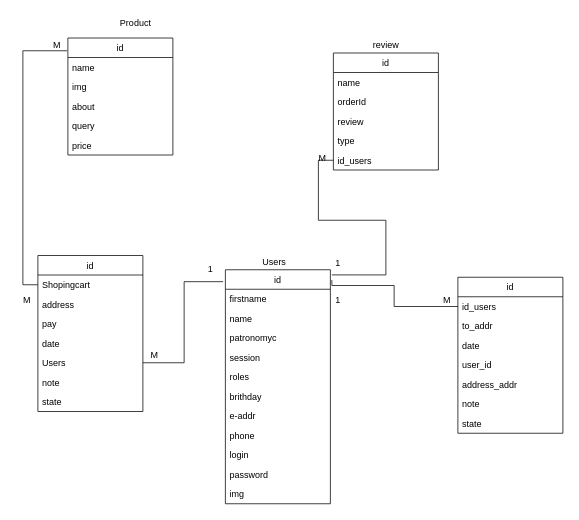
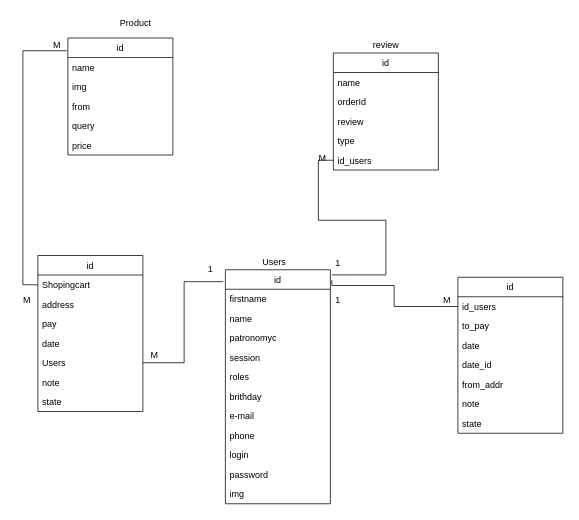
  <mxCell id="0" />
  <mxCell id="1" parent="0" />
  <mxCell id="2" value="id" style="swimlane;fontStyle=0;childLayout=stackLayout;horizontal=1;startSize=26;fillColor=none;horizontalStack=0;resizeParent=1;resizeParentMax=0;resizeLast=0;collapsible=1;marginBottom=0;" parent="1" vertex="1"><mxGeometry x="300" y="359" width="140" height="312" as="geometry" /></mxCell>
  <mxCell id="3" value="firstname" style="text;strokeColor=none;fillColor=none;align=left;verticalAlign=top;spacingLeft=4;spacingRight=4;overflow=hidden;rotatable=0;points=[[0,0.5],[1,0.5]];portConstraint=eastwest;" parent="2" vertex="1"><mxGeometry y="26" width="140" height="26" as="geometry" /></mxCell>
  <mxCell id="4" value="name" style="text;strokeColor=none;fillColor=none;align=left;verticalAlign=top;spacingLeft=4;spacingRight=4;overflow=hidden;rotatable=0;points=[[0,0.5],[1,0.5]];portConstraint=eastwest;" parent="2" vertex="1"><mxGeometry y="52" width="140" height="26" as="geometry" /></mxCell>
  <mxCell id="5" value="patronomyc" style="text;strokeColor=none;fillColor=none;align=left;verticalAlign=top;spacingLeft=4;spacingRight=4;overflow=hidden;rotatable=0;points=[[0,0.5],[1,0.5]];portConstraint=eastwest;" parent="2" vertex="1"><mxGeometry y="78" width="140" height="26" as="geometry" /></mxCell>
  <mxCell id="6" value="session&#10;" style="text;strokeColor=none;fillColor=none;align=left;verticalAlign=top;spacingLeft=4;spacingRight=4;overflow=hidden;rotatable=0;points=[[0,0.5],[1,0.5]];portConstraint=eastwest;" parent="2" vertex="1"><mxGeometry y="104" width="140" height="26" as="geometry" /></mxCell>
  <mxCell id="7" value="roles" style="text;strokeColor=none;fillColor=none;align=left;verticalAlign=top;spacingLeft=4;spacingRight=4;overflow=hidden;rotatable=0;points=[[0,0.5],[1,0.5]];portConstraint=eastwest;" parent="2" vertex="1"><mxGeometry y="130" width="140" height="26" as="geometry" /></mxCell>
  <mxCell id="8" value="brithday" style="text;strokeColor=none;fillColor=none;align=left;verticalAlign=top;spacingLeft=4;spacingRight=4;overflow=hidden;rotatable=0;points=[[0,0.5],[1,0.5]];portConstraint=eastwest;" parent="2" vertex="1"><mxGeometry y="156" width="140" height="26" as="geometry" /></mxCell>
- <mxCell id="9" value="e-addr&#10;" style="text;strokeColor=none;fillColor=none;align=left;verticalAlign=top;spacingLeft=4;spacingRight=4;overflow=hidden;rotatable=0;points=[[0,0.5],[1,0.5]];portConstraint=eastwest;" parent="2" vertex="1"><mxGeometry y="182" width="140" height="26" as="geometry" /></mxCell>
+ <mxCell id="9" value="e-mail&#10;" style="text;strokeColor=none;fillColor=none;align=left;verticalAlign=top;spacingLeft=4;spacingRight=4;overflow=hidden;rotatable=0;points=[[0,0.5],[1,0.5]];portConstraint=eastwest;" parent="2" vertex="1"><mxGeometry y="182" width="140" height="26" as="geometry" /></mxCell>
  <mxCell id="10" value="phone" style="text;strokeColor=none;fillColor=none;align=left;verticalAlign=top;spacingLeft=4;spacingRight=4;overflow=hidden;rotatable=0;points=[[0,0.5],[1,0.5]];portConstraint=eastwest;" parent="2" vertex="1"><mxGeometry y="208" width="140" height="26" as="geometry" /></mxCell>
  <mxCell id="11" value="login&#10;" style="text;strokeColor=none;fillColor=none;align=left;verticalAlign=top;spacingLeft=4;spacingRight=4;overflow=hidden;rotatable=0;points=[[0,0.5],[1,0.5]];portConstraint=eastwest;" parent="2" vertex="1"><mxGeometry y="234" width="140" height="26" as="geometry" /></mxCell>
  <mxCell id="12" value="password" style="text;strokeColor=none;fillColor=none;align=left;verticalAlign=top;spacingLeft=4;spacingRight=4;overflow=hidden;rotatable=0;points=[[0,0.5],[1,0.5]];portConstraint=eastwest;" parent="2" vertex="1"><mxGeometry y="260" width="140" height="26" as="geometry" /></mxCell>
  <mxCell id="13" value="img" style="text;strokeColor=none;fillColor=none;align=left;verticalAlign=top;spacingLeft=4;spacingRight=4;overflow=hidden;rotatable=0;points=[[0,0.5],[1,0.5]];portConstraint=eastwest;" parent="2" vertex="1"><mxGeometry y="286" width="140" height="26" as="geometry" /></mxCell>
  <mxCell id="14" value="Users" style="text;html=1;align=center;verticalAlign=middle;resizable=0;points=[];autosize=1;" parent="1" vertex="1"><mxGeometry x="340" y="339" width="50" height="20" as="geometry" /></mxCell>
  <mxCell id="15" value="id" style="swimlane;fontStyle=0;childLayout=stackLayout;horizontal=1;startSize=26;fillColor=none;horizontalStack=0;resizeParent=1;resizeParentMax=0;resizeLast=0;collapsible=1;marginBottom=0;" parent="1" vertex="1"><mxGeometry x="90" y="50" width="140" height="156" as="geometry" /></mxCell>
  <mxCell id="16" value="name" style="text;strokeColor=none;fillColor=none;align=left;verticalAlign=top;spacingLeft=4;spacingRight=4;overflow=hidden;rotatable=0;points=[[0,0.5],[1,0.5]];portConstraint=eastwest;" parent="15" vertex="1"><mxGeometry y="26" width="140" height="26" as="geometry" /></mxCell>
  <mxCell id="17" value="img" style="text;strokeColor=none;fillColor=none;align=left;verticalAlign=top;spacingLeft=4;spacingRight=4;overflow=hidden;rotatable=0;points=[[0,0.5],[1,0.5]];portConstraint=eastwest;" parent="15" vertex="1"><mxGeometry y="52" width="140" height="26" as="geometry" /></mxCell>
- <mxCell id="18" value="about" style="text;strokeColor=none;fillColor=none;align=left;verticalAlign=top;spacingLeft=4;spacingRight=4;overflow=hidden;rotatable=0;points=[[0,0.5],[1,0.5]];portConstraint=eastwest;" parent="15" vertex="1"><mxGeometry y="78" width="140" height="26" as="geometry" /></mxCell>
+ <mxCell id="18" value="from" style="text;strokeColor=none;fillColor=none;align=left;verticalAlign=top;spacingLeft=4;spacingRight=4;overflow=hidden;rotatable=0;points=[[0,0.5],[1,0.5]];portConstraint=eastwest;" parent="15" vertex="1"><mxGeometry y="78" width="140" height="26" as="geometry" /></mxCell>
  <mxCell id="19" value="query" style="text;strokeColor=none;fillColor=none;align=left;verticalAlign=top;spacingLeft=4;spacingRight=4;overflow=hidden;rotatable=0;points=[[0,0.5],[1,0.5]];portConstraint=eastwest;" parent="15" vertex="1"><mxGeometry y="104" width="140" height="26" as="geometry" /></mxCell>
  <mxCell id="20" value="price" style="text;strokeColor=none;fillColor=none;align=left;verticalAlign=top;spacingLeft=4;spacingRight=4;overflow=hidden;rotatable=0;points=[[0,0.5],[1,0.5]];portConstraint=eastwest;" parent="15" vertex="1"><mxGeometry y="130" width="140" height="26" as="geometry" /></mxCell>
  <mxCell id="21" value="Product&lt;br&gt;" style="text;html=1;align=center;verticalAlign=middle;resizable=0;points=[];autosize=1;" parent="1" vertex="1"><mxGeometry x="150" y="20" width="60" height="20" as="geometry" /></mxCell>
  <mxCell id="22" value="id" style="swimlane;fontStyle=0;childLayout=stackLayout;horizontal=1;startSize=26;fillColor=none;horizontalStack=0;resizeParent=1;resizeParentMax=0;resizeLast=0;collapsible=1;marginBottom=0;" parent="1" vertex="1"><mxGeometry x="610" y="369" width="140" height="208" as="geometry" /></mxCell>
  <mxCell id="23" value="id_users" style="text;strokeColor=none;fillColor=none;align=left;verticalAlign=top;spacingLeft=4;spacingRight=4;overflow=hidden;rotatable=0;points=[[0,0.5],[1,0.5]];portConstraint=eastwest;" parent="22" vertex="1"><mxGeometry y="26" width="140" height="26" as="geometry" /></mxCell>
- <mxCell id="24" value="to_addr" style="text;strokeColor=none;fillColor=none;align=left;verticalAlign=top;spacingLeft=4;spacingRight=4;overflow=hidden;rotatable=0;points=[[0,0.5],[1,0.5]];portConstraint=eastwest;" parent="22" vertex="1"><mxGeometry y="52" width="140" height="26" as="geometry" /></mxCell>
+ <mxCell id="24" value="to_pay" style="text;strokeColor=none;fillColor=none;align=left;verticalAlign=top;spacingLeft=4;spacingRight=4;overflow=hidden;rotatable=0;points=[[0,0.5],[1,0.5]];portConstraint=eastwest;" parent="22" vertex="1"><mxGeometry y="52" width="140" height="26" as="geometry" /></mxCell>
  <mxCell id="25" value="date" style="text;strokeColor=none;fillColor=none;align=left;verticalAlign=top;spacingLeft=4;spacingRight=4;overflow=hidden;rotatable=0;points=[[0,0.5],[1,0.5]];portConstraint=eastwest;" parent="22" vertex="1"><mxGeometry y="78" width="140" height="26" as="geometry" /></mxCell>
- <mxCell id="26" value="user_id" style="text;strokeColor=none;fillColor=none;align=left;verticalAlign=top;spacingLeft=4;spacingRight=4;overflow=hidden;rotatable=0;points=[[0,0.5],[1,0.5]];portConstraint=eastwest;" parent="22" vertex="1"><mxGeometry y="104" width="140" height="26" as="geometry" /></mxCell>
- <mxCell id="27" value="address_addr" style="text;strokeColor=none;fillColor=none;align=left;verticalAlign=top;spacingLeft=4;spacingRight=4;overflow=hidden;rotatable=0;points=[[0,0.5],[1,0.5]];portConstraint=eastwest;" parent="22" vertex="1"><mxGeometry y="130" width="140" height="26" as="geometry" /></mxCell>
+ <mxCell id="26" value="date_id" style="text;strokeColor=none;fillColor=none;align=left;verticalAlign=top;spacingLeft=4;spacingRight=4;overflow=hidden;rotatable=0;points=[[0,0.5],[1,0.5]];portConstraint=eastwest;" parent="22" vertex="1"><mxGeometry y="104" width="140" height="26" as="geometry" /></mxCell>
+ <mxCell id="27" value="from_addr" style="text;strokeColor=none;fillColor=none;align=left;verticalAlign=top;spacingLeft=4;spacingRight=4;overflow=hidden;rotatable=0;points=[[0,0.5],[1,0.5]];portConstraint=eastwest;" parent="22" vertex="1"><mxGeometry y="130" width="140" height="26" as="geometry" /></mxCell>
  <mxCell id="28" value="note" style="text;strokeColor=none;fillColor=none;align=left;verticalAlign=top;spacingLeft=4;spacingRight=4;overflow=hidden;rotatable=0;points=[[0,0.5],[1,0.5]];portConstraint=eastwest;" parent="22" vertex="1"><mxGeometry y="156" width="140" height="26" as="geometry" /></mxCell>
  <mxCell id="29" value="state" style="text;strokeColor=none;fillColor=none;align=left;verticalAlign=top;spacingLeft=4;spacingRight=4;overflow=hidden;rotatable=0;points=[[0,0.5],[1,0.5]];portConstraint=eastwest;" parent="22" vertex="1"><mxGeometry y="182" width="140" height="26" as="geometry" /></mxCell>
  <mxCell id="30" value="id" style="swimlane;fontStyle=0;childLayout=stackLayout;horizontal=1;startSize=26;fillColor=none;horizontalStack=0;resizeParent=1;resizeParentMax=0;resizeLast=0;collapsible=1;marginBottom=0;" parent="1" vertex="1"><mxGeometry x="50" y="340" width="140" height="208" as="geometry" /></mxCell>
  <mxCell id="31" value="Shopingcart" style="text;strokeColor=none;fillColor=none;align=left;verticalAlign=top;spacingLeft=4;spacingRight=4;overflow=hidden;rotatable=0;points=[[0,0.5],[1,0.5]];portConstraint=eastwest;" parent="30" vertex="1"><mxGeometry y="26" width="140" height="26" as="geometry" /></mxCell>
  <mxCell id="32" value="address" style="text;strokeColor=none;fillColor=none;align=left;verticalAlign=top;spacingLeft=4;spacingRight=4;overflow=hidden;rotatable=0;points=[[0,0.5],[1,0.5]];portConstraint=eastwest;" parent="30" vertex="1"><mxGeometry y="52" width="140" height="26" as="geometry" /></mxCell>
  <mxCell id="33" value="pay" style="text;strokeColor=none;fillColor=none;align=left;verticalAlign=top;spacingLeft=4;spacingRight=4;overflow=hidden;rotatable=0;points=[[0,0.5],[1,0.5]];portConstraint=eastwest;" parent="30" vertex="1"><mxGeometry y="78" width="140" height="26" as="geometry" /></mxCell>
  <mxCell id="34" value="date" style="text;strokeColor=none;fillColor=none;align=left;verticalAlign=top;spacingLeft=4;spacingRight=4;overflow=hidden;rotatable=0;points=[[0,0.5],[1,0.5]];portConstraint=eastwest;" parent="30" vertex="1"><mxGeometry y="104" width="140" height="26" as="geometry" /></mxCell>
  <mxCell id="35" value="Users" style="text;strokeColor=none;fillColor=none;align=left;verticalAlign=top;spacingLeft=4;spacingRight=4;overflow=hidden;rotatable=0;points=[[0,0.5],[1,0.5]];portConstraint=eastwest;" parent="30" vertex="1"><mxGeometry y="130" width="140" height="26" as="geometry" /></mxCell>
  <mxCell id="36" value="note" style="text;strokeColor=none;fillColor=none;align=left;verticalAlign=top;spacingLeft=4;spacingRight=4;overflow=hidden;rotatable=0;points=[[0,0.5],[1,0.5]];portConstraint=eastwest;" parent="30" vertex="1"><mxGeometry y="156" width="140" height="26" as="geometry" /></mxCell>
  <mxCell id="37" value="state" style="text;strokeColor=none;fillColor=none;align=left;verticalAlign=top;spacingLeft=4;spacingRight=4;overflow=hidden;rotatable=0;points=[[0,0.5],[1,0.5]];portConstraint=eastwest;" parent="30" vertex="1"><mxGeometry y="182" width="140" height="26" as="geometry" /></mxCell>
  <mxCell id="38" style="edgeStyle=orthogonalEdgeStyle;rounded=0;orthogonalLoop=1;jettySize=auto;html=1;exitX=0;exitY=0.5;exitDx=0;exitDy=0;entryX=1.014;entryY=0.044;entryDx=0;entryDy=0;entryPerimeter=0;endArrow=none;endFill=0;" parent="1" source="23" target="2" edge="1"><mxGeometry relative="1" as="geometry"><Array as="points"><mxPoint x="525" y="408" /><mxPoint x="525" y="380" /><mxPoint x="442" y="380" /></Array></mxGeometry></mxCell>
  <mxCell id="39" style="edgeStyle=orthogonalEdgeStyle;rounded=0;orthogonalLoop=1;jettySize=auto;html=1;exitX=1;exitY=0.5;exitDx=0;exitDy=0;entryX=-0.021;entryY=0.051;entryDx=0;entryDy=0;entryPerimeter=0;endArrow=none;endFill=0;" parent="1" source="35" target="2" edge="1"><mxGeometry relative="1" as="geometry" /></mxCell>
  <mxCell id="40" value="id" style="swimlane;fontStyle=0;childLayout=stackLayout;horizontal=1;startSize=26;fillColor=none;horizontalStack=0;resizeParent=1;resizeParentMax=0;resizeLast=0;collapsible=1;marginBottom=0;" parent="1" vertex="1"><mxGeometry x="444" y="70" width="140" height="156" as="geometry" /></mxCell>
  <mxCell id="41" value="name" style="text;strokeColor=none;fillColor=none;align=left;verticalAlign=top;spacingLeft=4;spacingRight=4;overflow=hidden;rotatable=0;points=[[0,0.5],[1,0.5]];portConstraint=eastwest;" parent="40" vertex="1"><mxGeometry y="26" width="140" height="26" as="geometry" /></mxCell>
  <mxCell id="42" value="orderId" style="text;strokeColor=none;fillColor=none;align=left;verticalAlign=top;spacingLeft=4;spacingRight=4;overflow=hidden;rotatable=0;points=[[0,0.5],[1,0.5]];portConstraint=eastwest;" parent="40" vertex="1"><mxGeometry y="52" width="140" height="26" as="geometry" /></mxCell>
  <mxCell id="43" value="review" style="text;strokeColor=none;fillColor=none;align=left;verticalAlign=top;spacingLeft=4;spacingRight=4;overflow=hidden;rotatable=0;points=[[0,0.5],[1,0.5]];portConstraint=eastwest;" parent="40" vertex="1"><mxGeometry y="78" width="140" height="26" as="geometry" /></mxCell>
  <mxCell id="44" value="type" style="text;strokeColor=none;fillColor=none;align=left;verticalAlign=top;spacingLeft=4;spacingRight=4;overflow=hidden;rotatable=0;points=[[0,0.5],[1,0.5]];portConstraint=eastwest;" parent="40" vertex="1"><mxGeometry y="104" width="140" height="26" as="geometry" /></mxCell>
  <mxCell id="45" value="id_users" style="text;strokeColor=none;fillColor=none;align=left;verticalAlign=top;spacingLeft=4;spacingRight=4;overflow=hidden;rotatable=0;points=[[0,0.5],[1,0.5]];portConstraint=eastwest;" vertex="1" parent="40"><mxGeometry y="130" width="140" height="26" as="geometry" /></mxCell>
  <mxCell id="46" value="review" style="text;html=1;align=center;verticalAlign=middle;resizable=0;points=[];autosize=1;" parent="1" vertex="1"><mxGeometry x="489" y="50" width="50" height="20" as="geometry" /></mxCell>
  <mxCell id="47" style="edgeStyle=orthogonalEdgeStyle;rounded=0;orthogonalLoop=1;jettySize=auto;html=1;exitX=0;exitY=0.5;exitDx=0;exitDy=0;entryX=1.014;entryY=0.022;entryDx=0;entryDy=0;entryPerimeter=0;endArrow=none;endFill=0;" edge="1" parent="1" source="45" target="2"><mxGeometry relative="1" as="geometry"><Array as="points"><mxPoint x="424" y="213" /><mxPoint x="424" y="293" /><mxPoint x="514" y="293" /><mxPoint x="514" y="366" /></Array></mxGeometry></mxCell>
  <mxCell id="48" value="1" style="text;html=1;align=center;verticalAlign=middle;resizable=0;points=[];autosize=1;" vertex="1" parent="1"><mxGeometry x="440" y="390" width="20" height="20" as="geometry" /></mxCell>
  <mxCell id="49" value="1" style="text;html=1;align=center;verticalAlign=middle;resizable=0;points=[];autosize=1;" vertex="1" parent="1"><mxGeometry x="440" y="340" width="20" height="20" as="geometry" /></mxCell>
  <mxCell id="50" value="1" style="text;html=1;align=center;verticalAlign=middle;resizable=0;points=[];autosize=1;" vertex="1" parent="1"><mxGeometry x="270" y="349" width="20" height="20" as="geometry" /></mxCell>
  <mxCell id="51" style="edgeStyle=orthogonalEdgeStyle;rounded=0;orthogonalLoop=1;jettySize=auto;html=1;exitX=0;exitY=0.5;exitDx=0;exitDy=0;entryX=-0.007;entryY=0.109;entryDx=0;entryDy=0;entryPerimeter=0;endArrow=none;endFill=0;" edge="1" parent="1" source="31" target="15"><mxGeometry relative="1" as="geometry" /></mxCell>
  <mxCell id="52" value="М" style="text;html=1;align=center;verticalAlign=middle;resizable=0;points=[];autosize=1;" vertex="1" parent="1"><mxGeometry x="60" y="50" width="30" height="20" as="geometry" /></mxCell>
  <mxCell id="53" value="М" style="text;html=1;align=center;verticalAlign=middle;resizable=0;points=[];autosize=1;" vertex="1" parent="1"><mxGeometry x="20" y="390" width="30" height="20" as="geometry" /></mxCell>
  <mxCell id="54" value="М" style="text;html=1;align=center;verticalAlign=middle;resizable=0;points=[];autosize=1;" vertex="1" parent="1"><mxGeometry x="580" y="390" width="30" height="20" as="geometry" /></mxCell>
  <mxCell id="55" value="М" style="text;html=1;align=center;verticalAlign=middle;resizable=0;points=[];autosize=1;" vertex="1" parent="1"><mxGeometry x="190" y="463" width="30" height="20" as="geometry" /></mxCell>
  <mxCell id="56" value="М" style="text;html=1;align=center;verticalAlign=middle;resizable=0;points=[];autosize=1;" vertex="1" parent="1"><mxGeometry x="414" y="200" width="30" height="20" as="geometry" /></mxCell>
